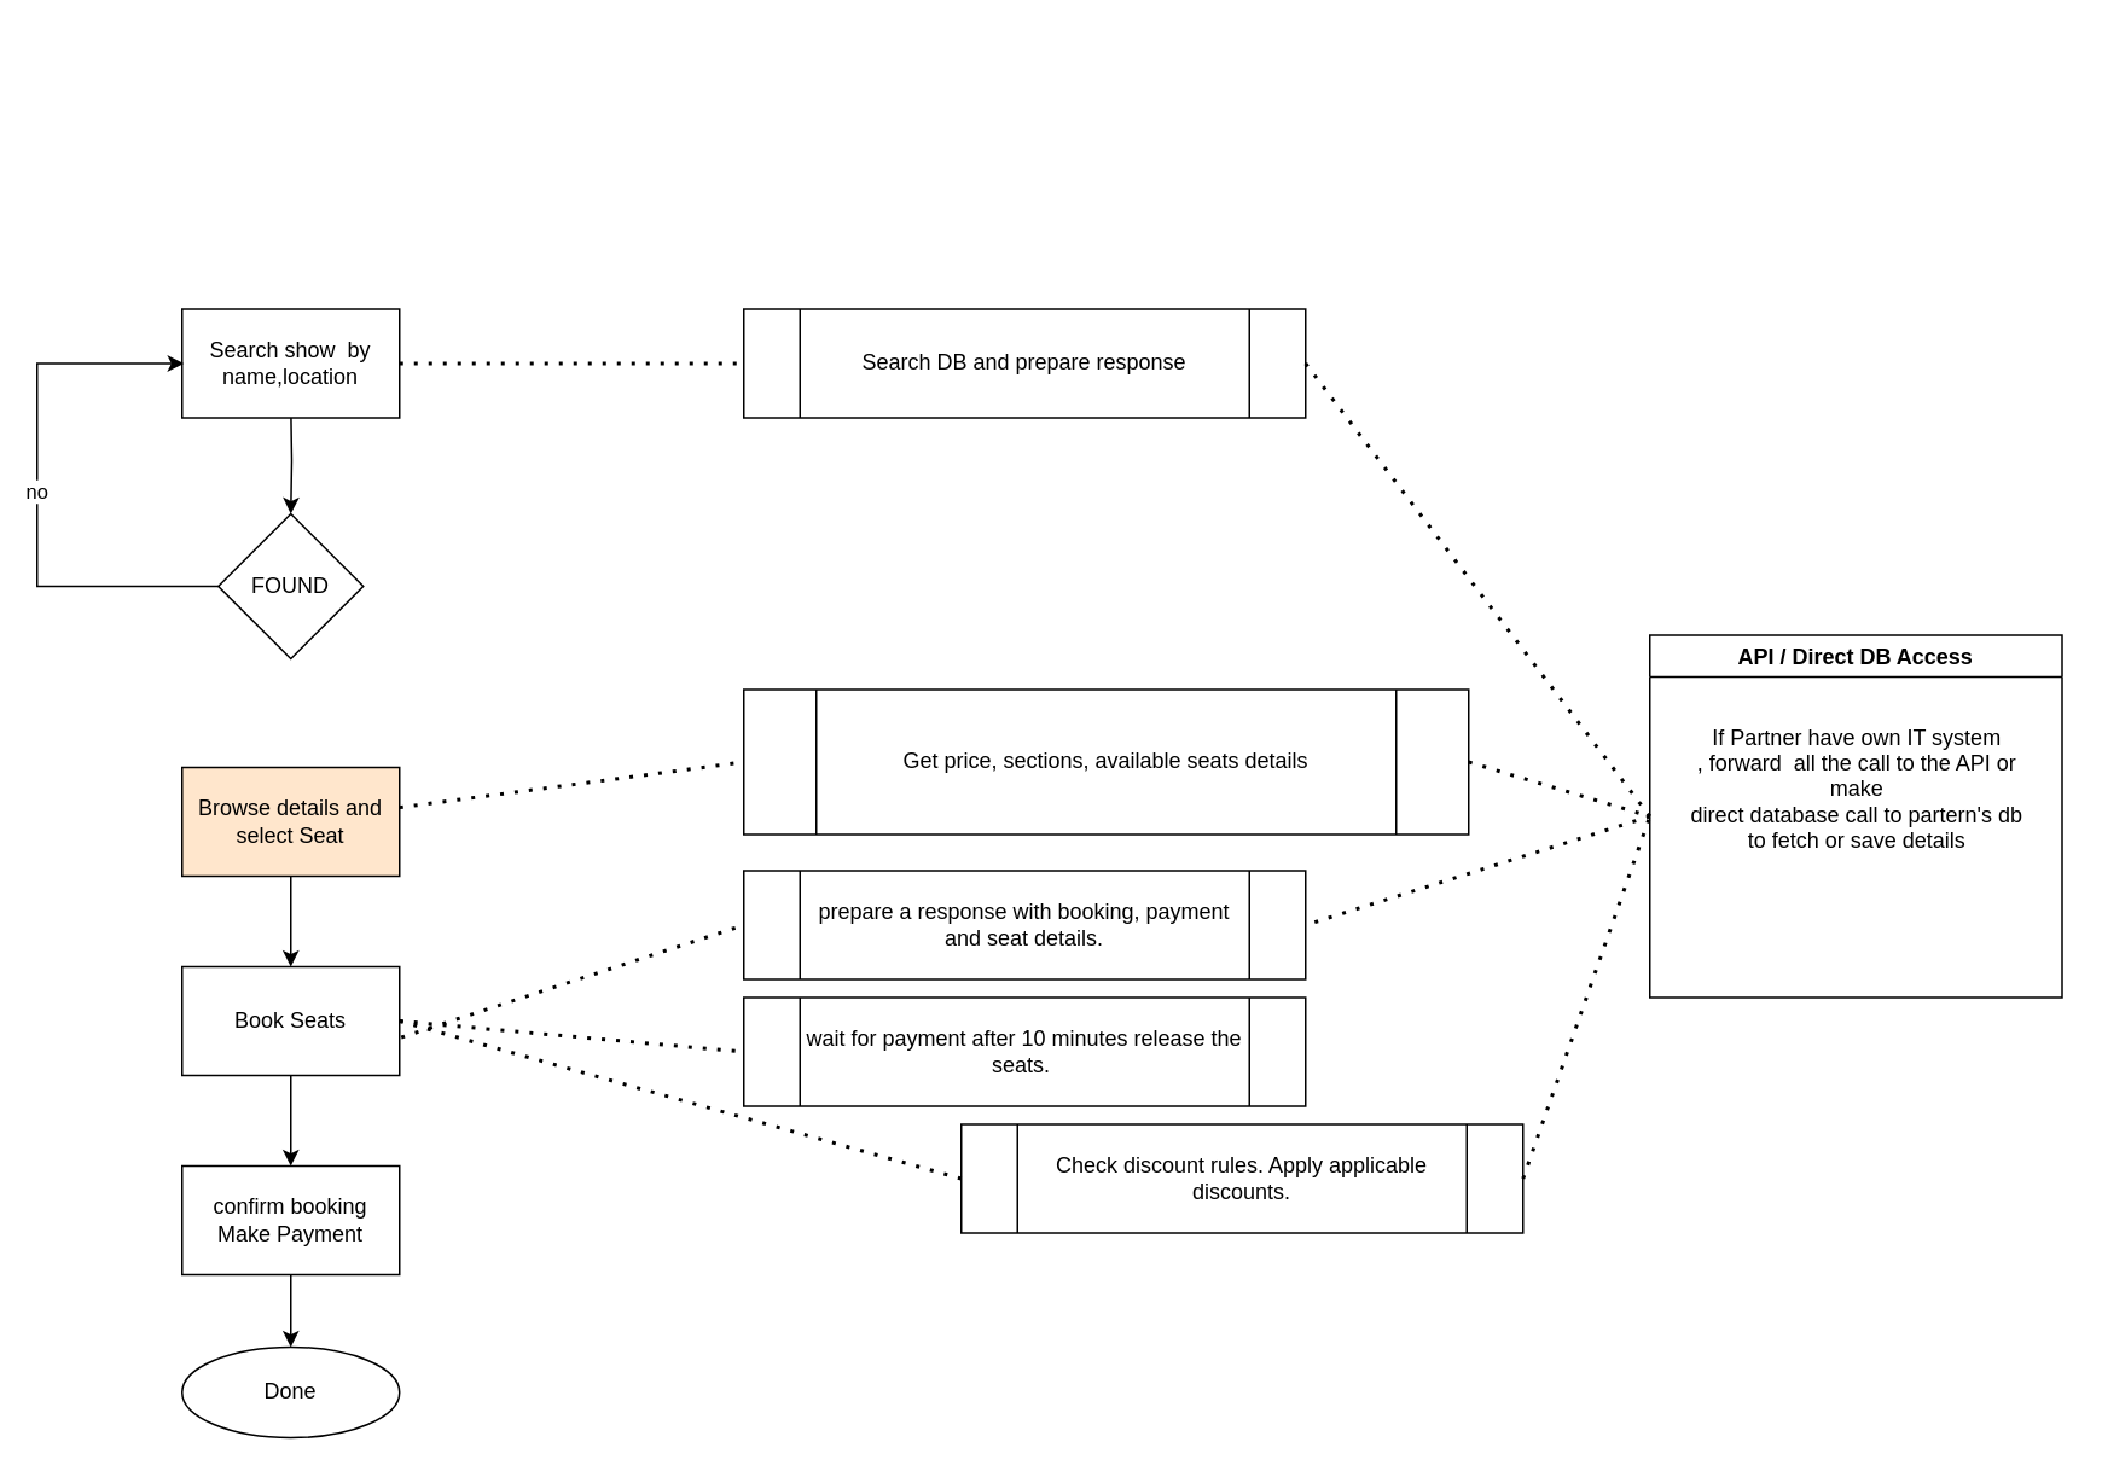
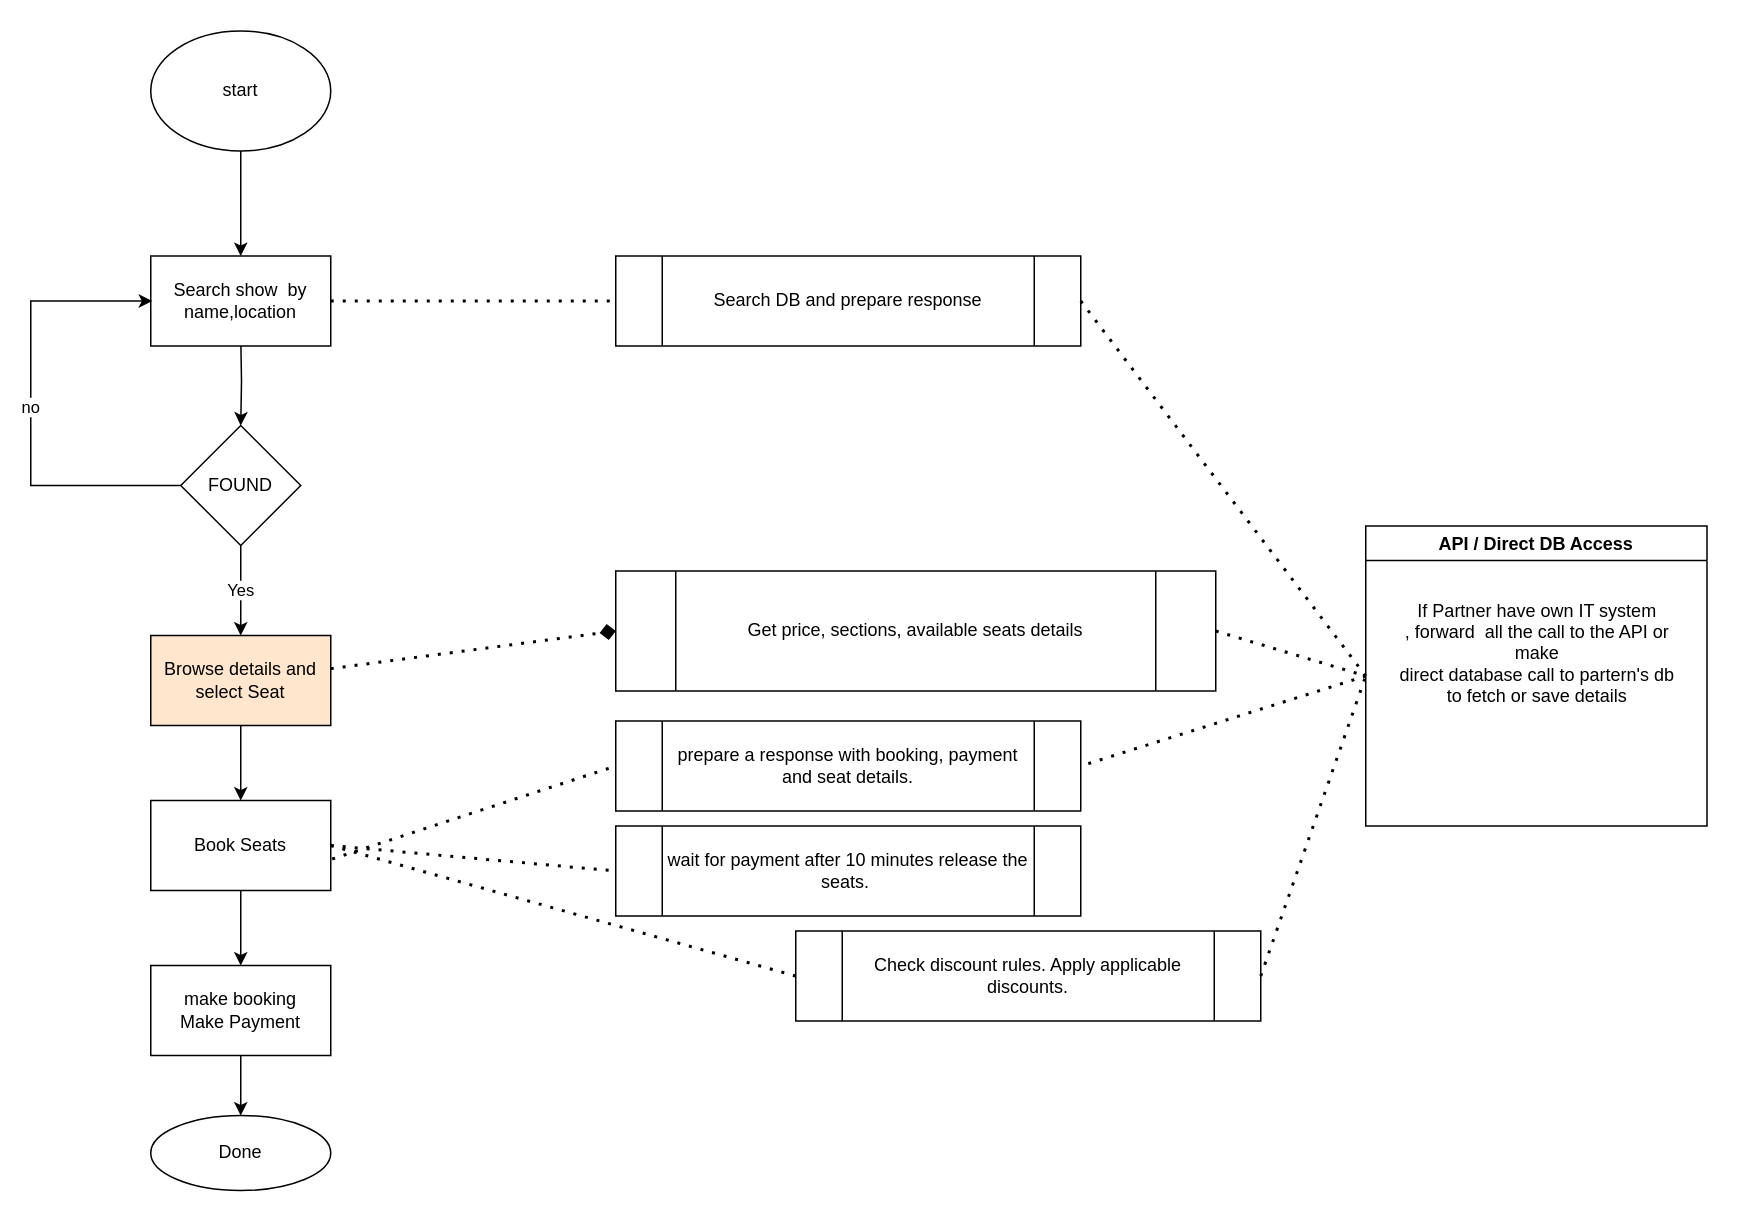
  <mxCell id="0" />
  <mxCell id="1" parent="0" />
  <mxCell id="2" style="edgeStyle=orthogonalEdgeStyle;rounded=0;orthogonalLoop=1;jettySize=auto;html=1;" edge="1" parent="1" target="8"><mxGeometry relative="1" as="geometry"><mxPoint x="160" y="223" as="sourcePoint" /></mxGeometry></mxCell>
  <mxCell id="3" value="Search show&amp;nbsp; by name,location" style="rounded=0;whiteSpace=wrap;html=1;" vertex="1" parent="1"><mxGeometry x="100" y="170" width="120" height="60" as="geometry" /></mxCell>
  <mxCell id="4" value="" style="edgeStyle=orthogonalEdgeStyle;rounded=0;orthogonalLoop=1;jettySize=auto;html=1;" edge="1" parent="1" source="5" target="10"><mxGeometry relative="1" as="geometry" /></mxCell>
  <mxCell id="5" value="Browse details and select Seat" style="whiteSpace=wrap;html=1;fillColor=#ffe6cc;" vertex="1" parent="1"><mxGeometry x="100" y="423" width="120" height="60" as="geometry" /></mxCell>
+ <mxCell id="6" value="Yes" style="edgeStyle=orthogonalEdgeStyle;rounded=0;orthogonalLoop=1;jettySize=auto;html=1;entryX=0.5;entryY=0;entryDx=0;entryDy=0;" edge="1" parent="1" source="8" target="5"><mxGeometry relative="1" as="geometry" /></mxCell>
  <mxCell id="7" value="no" style="edgeStyle=orthogonalEdgeStyle;rounded=0;orthogonalLoop=1;jettySize=auto;html=1;entryX=0.008;entryY=0.617;entryDx=0;entryDy=0;entryPerimeter=0;" edge="1" parent="1" source="8"><mxGeometry relative="1" as="geometry"><mxPoint x="100.96" y="200.02" as="targetPoint" /><Array as="points"><mxPoint x="20" y="323" /><mxPoint x="20" y="200" /></Array></mxGeometry></mxCell>
  <mxCell id="8" value="FOUND" style="rhombus;whiteSpace=wrap;html=1;" vertex="1" parent="1"><mxGeometry x="120" y="283" width="80" height="80" as="geometry" /></mxCell>
  <mxCell id="9" value="" style="edgeStyle=orthogonalEdgeStyle;rounded=0;orthogonalLoop=1;jettySize=auto;html=1;" edge="1" parent="1" source="10"><mxGeometry relative="1" as="geometry"><mxPoint x="160" y="643" as="targetPoint" /></mxGeometry></mxCell>
  <mxCell id="10" value="Book Seats" style="rounded=0;whiteSpace=wrap;html=1;" vertex="1" parent="1"><mxGeometry x="100" y="533" width="120" height="60" as="geometry" /></mxCell>
  <mxCell id="11" style="edgeStyle=orthogonalEdgeStyle;rounded=0;orthogonalLoop=1;jettySize=auto;html=1;exitX=0.5;exitY=1;exitDx=0;exitDy=0;" edge="1" parent="1" source="12"><mxGeometry relative="1" as="geometry"><mxPoint x="160" y="743" as="targetPoint" /></mxGeometry></mxCell>
- <mxCell id="12" value="confirm booking&lt;br&gt;Make Payment" style="whiteSpace=wrap;html=1;" vertex="1" parent="1"><mxGeometry x="100" y="643" width="120" height="60" as="geometry" /></mxCell>
+ <mxCell id="12" value="make booking&lt;br&gt;Make Payment" style="whiteSpace=wrap;html=1;" vertex="1" parent="1"><mxGeometry x="100" y="643" width="120" height="60" as="geometry" /></mxCell>
  <mxCell id="13" value="Done" style="ellipse;whiteSpace=wrap;html=1;" vertex="1" parent="1"><mxGeometry x="100" y="743" width="120" height="50" as="geometry" /></mxCell>
+ <mxCell id="14" value="" style="edgeStyle=orthogonalEdgeStyle;rounded=0;orthogonalLoop=1;jettySize=auto;html=1;" edge="1" parent="1" source="15" target="3"><mxGeometry relative="1" as="geometry" /></mxCell>
+ <mxCell id="15" value="start" style="ellipse;whiteSpace=wrap;html=1;" vertex="1" parent="1"><mxGeometry x="100" y="20" width="120" height="80" as="geometry" /></mxCell>
  <mxCell id="16" value="Search DB and prepare response" style="shape=process;whiteSpace=wrap;html=1;backgroundOutline=1;" vertex="1" parent="1"><mxGeometry x="410" y="170" width="310" height="60" as="geometry" /></mxCell>
  <mxCell id="17" value="Get price, sections, available seats details" style="shape=process;whiteSpace=wrap;html=1;backgroundOutline=1;" vertex="1" parent="1"><mxGeometry x="410" y="380" width="400" height="80" as="geometry" /></mxCell>
- <mxCell id="18" value="" style="endArrow=none;dashed=1;html=1;dashPattern=1 3;strokeWidth=2;rounded=0;entryX=0;entryY=0.5;entryDx=0;entryDy=0;" edge="1" parent="1" source="5" target="17"><mxGeometry width="50" height="50" relative="1" as="geometry"><mxPoint x="530" y="580" as="sourcePoint" /><mxPoint x="580" y="530" as="targetPoint" /></mxGeometry></mxCell>
+ <mxCell id="18" value="" style="endArrow=diamond;dashed=1;html=1;dashPattern=1 3;strokeWidth=2;rounded=0;entryX=0;entryY=0.5;entryDx=0;entryDy=0;" edge="1" parent="1" source="5" target="17"><mxGeometry width="50" height="50" relative="1" as="geometry"><mxPoint x="530" y="580" as="sourcePoint" /><mxPoint x="580" y="530" as="targetPoint" /></mxGeometry></mxCell>
  <mxCell id="19" value="" style="endArrow=none;dashed=1;html=1;dashPattern=1 3;strokeWidth=2;rounded=0;entryX=0;entryY=0.5;entryDx=0;entryDy=0;exitX=1;exitY=0.5;exitDx=0;exitDy=0;" edge="1" parent="1" source="3" target="16"><mxGeometry width="50" height="50" relative="1" as="geometry"><mxPoint x="230" y="200" as="sourcePoint" /><mxPoint x="580" y="330" as="targetPoint" /></mxGeometry></mxCell>
  <mxCell id="20" value="prepare a response with booking, payment and seat details." style="shape=process;whiteSpace=wrap;html=1;backgroundOutline=1;" vertex="1" parent="1"><mxGeometry x="410" y="480" width="310" height="60" as="geometry" /></mxCell>
  <mxCell id="21" value="wait for payment after 10 minutes release the seats.&amp;nbsp;" style="shape=process;whiteSpace=wrap;html=1;backgroundOutline=1;" vertex="1" parent="1"><mxGeometry x="410" y="550" width="310" height="60" as="geometry" /></mxCell>
  <mxCell id="22" value="Check discount rules. Apply applicable discounts." style="shape=process;whiteSpace=wrap;html=1;backgroundOutline=1;" vertex="1" parent="1"><mxGeometry x="530" y="620" width="310" height="60" as="geometry" /></mxCell>
  <mxCell id="23" value="" style="endArrow=none;dashed=1;html=1;dashPattern=1 3;strokeWidth=2;rounded=0;entryX=0;entryY=0.5;entryDx=0;entryDy=0;exitX=1.008;exitY=0.65;exitDx=0;exitDy=0;exitPerimeter=0;" edge="1" parent="1" source="10" target="20"><mxGeometry width="50" height="50" relative="1" as="geometry"><mxPoint x="220" y="570.003" as="sourcePoint" /><mxPoint x="390" y="538.22" as="targetPoint" /></mxGeometry></mxCell>
  <mxCell id="24" value="" style="endArrow=none;dashed=1;html=1;dashPattern=1 3;strokeWidth=2;rounded=0;entryX=0;entryY=0.5;entryDx=0;entryDy=0;exitX=1;exitY=0.5;exitDx=0;exitDy=0;" edge="1" parent="1" source="10" target="21"><mxGeometry width="50" height="50" relative="1" as="geometry"><mxPoint x="220" y="570" as="sourcePoint" /><mxPoint x="580" y="590" as="targetPoint" /></mxGeometry></mxCell>
  <mxCell id="25" value="" style="endArrow=none;dashed=1;html=1;dashPattern=1 3;strokeWidth=2;rounded=0;entryX=0;entryY=0.5;entryDx=0;entryDy=0;exitX=1;exitY=0.5;exitDx=0;exitDy=0;" edge="1" parent="1" source="10" target="22"><mxGeometry width="50" height="50" relative="1" as="geometry"><mxPoint x="220" y="570" as="sourcePoint" /><mxPoint x="580" y="590" as="targetPoint" /></mxGeometry></mxCell>
  <mxCell id="26" value="API / Direct DB Access" style="swimlane;startSize=23;" vertex="1" parent="1"><mxGeometry x="910" y="350" width="227.5" height="200" as="geometry" /></mxCell>
  <mxCell id="27" value="If Partner have own IT system&lt;br&gt;, forward&amp;nbsp; all the call to the API or&lt;br&gt;&amp;nbsp;make&amp;nbsp;&lt;br&gt;direct database call to partern's db&lt;br&gt;to fetch or save details" style="text;html=1;align=center;verticalAlign=middle;resizable=0;points=[];autosize=1;strokeColor=none;fillColor=none;" vertex="1" parent="26"><mxGeometry x="8.75" y="40" width="210" height="90" as="geometry" /></mxCell>
  <mxCell id="28" value="" style="endArrow=none;dashed=1;html=1;dashPattern=1 3;strokeWidth=2;rounded=0;entryX=1;entryY=0.5;entryDx=0;entryDy=0;exitX=0;exitY=0.5;exitDx=0;exitDy=0;" edge="1" parent="1" source="26" target="16"><mxGeometry width="50" height="50" relative="1" as="geometry"><mxPoint x="830" y="460" as="sourcePoint" /><mxPoint x="580" y="340" as="targetPoint" /></mxGeometry></mxCell>
  <mxCell id="29" value="" style="endArrow=none;dashed=1;html=1;dashPattern=1 3;strokeWidth=2;rounded=0;exitX=1;exitY=0.5;exitDx=0;exitDy=0;entryX=0;entryY=0.5;entryDx=0;entryDy=0;" edge="1" parent="1" source="17" target="26"><mxGeometry width="50" height="50" relative="1" as="geometry"><mxPoint x="530" y="390" as="sourcePoint" /><mxPoint x="580" y="340" as="targetPoint" /></mxGeometry></mxCell>
  <mxCell id="30" value="" style="endArrow=none;dashed=1;html=1;dashPattern=1 3;strokeWidth=2;rounded=0;entryX=1;entryY=0.5;entryDx=0;entryDy=0;exitX=0;exitY=0.5;exitDx=0;exitDy=0;" edge="1" parent="1" source="26" target="20"><mxGeometry width="50" height="50" relative="1" as="geometry"><mxPoint x="530" y="590" as="sourcePoint" /><mxPoint x="580" y="540" as="targetPoint" /></mxGeometry></mxCell>
  <mxCell id="31" value="" style="endArrow=none;dashed=1;html=1;dashPattern=1 3;strokeWidth=2;rounded=0;exitX=1;exitY=0.5;exitDx=0;exitDy=0;entryX=0;entryY=0.5;entryDx=0;entryDy=0;" edge="1" parent="1" source="22" target="26"><mxGeometry width="50" height="50" relative="1" as="geometry"><mxPoint x="530" y="590" as="sourcePoint" /><mxPoint x="580" y="540" as="targetPoint" /></mxGeometry></mxCell>
